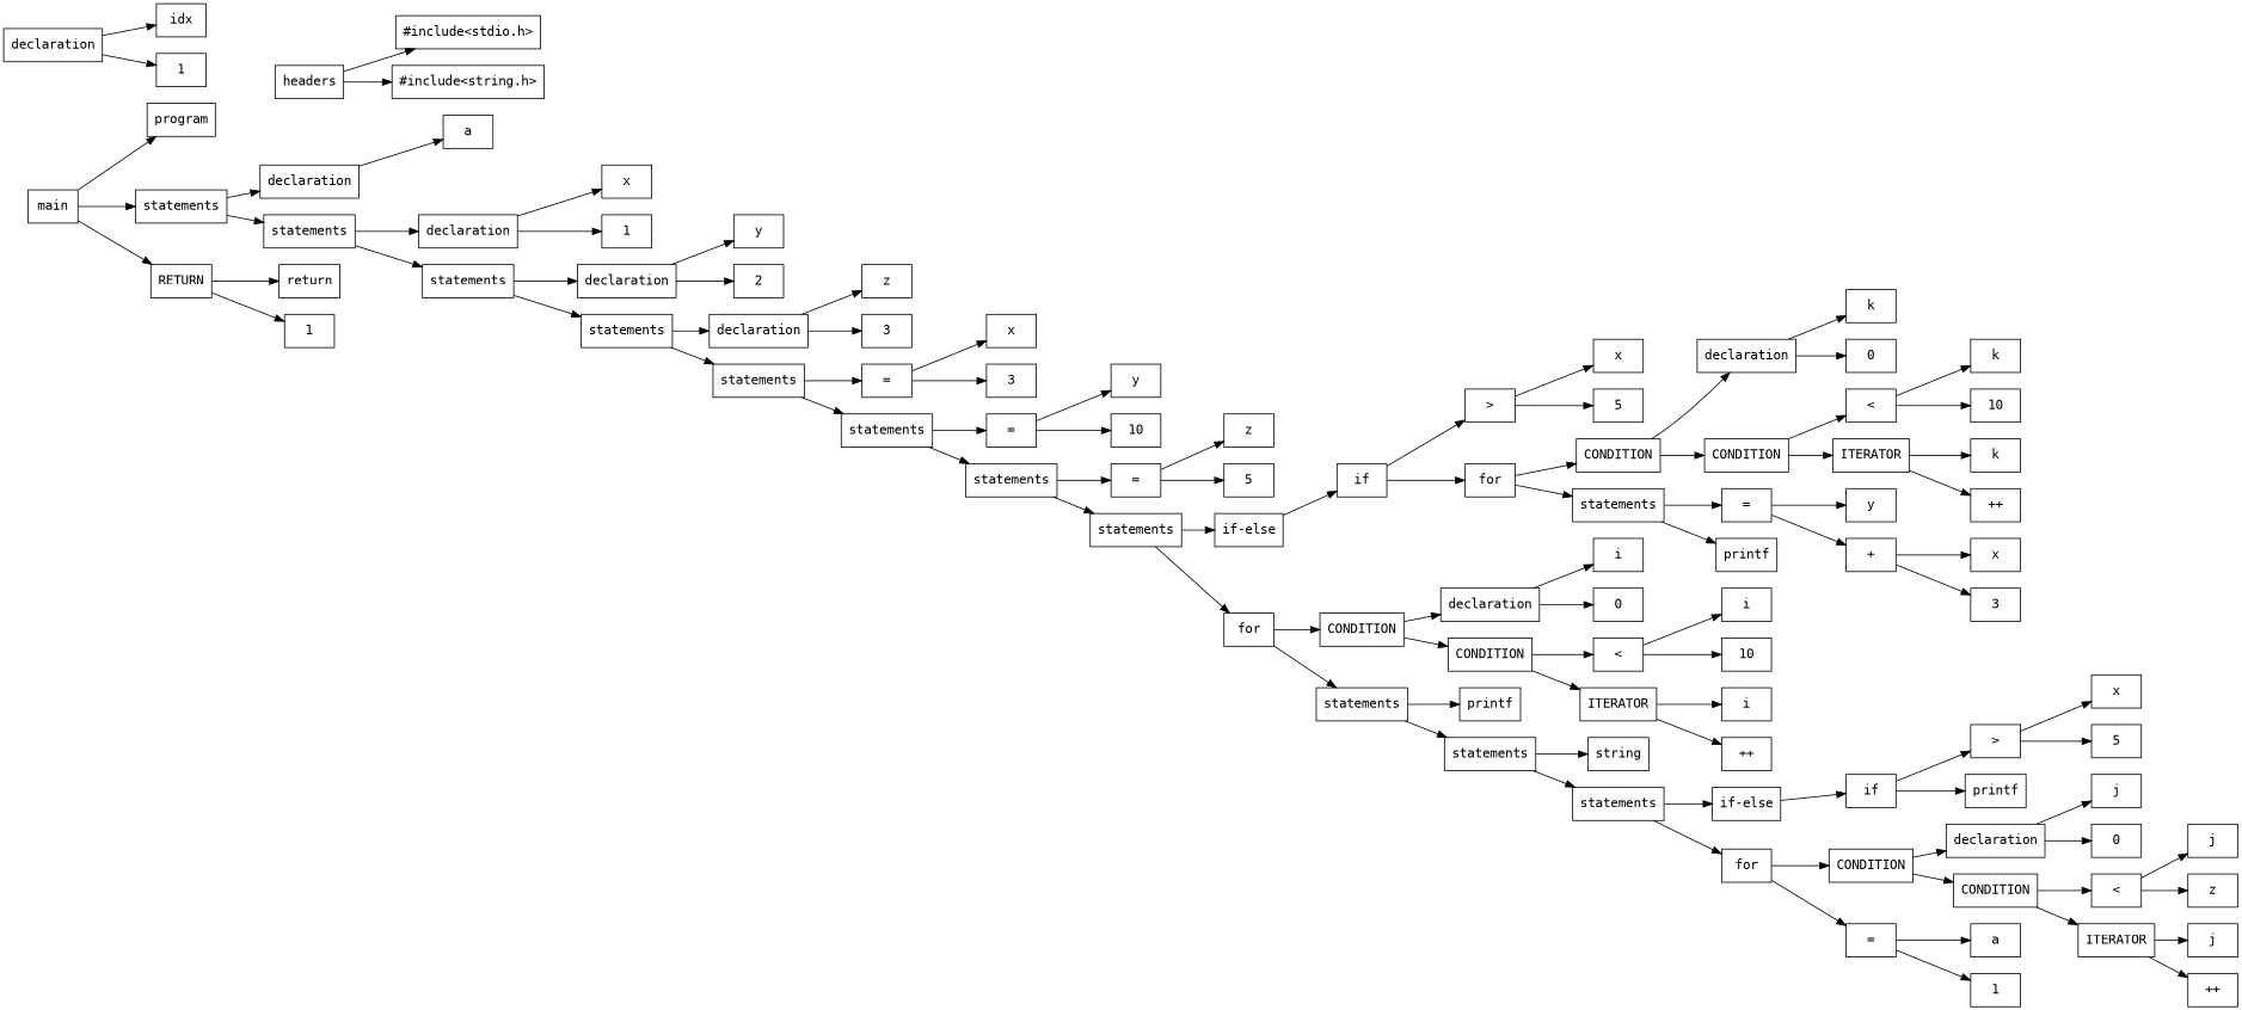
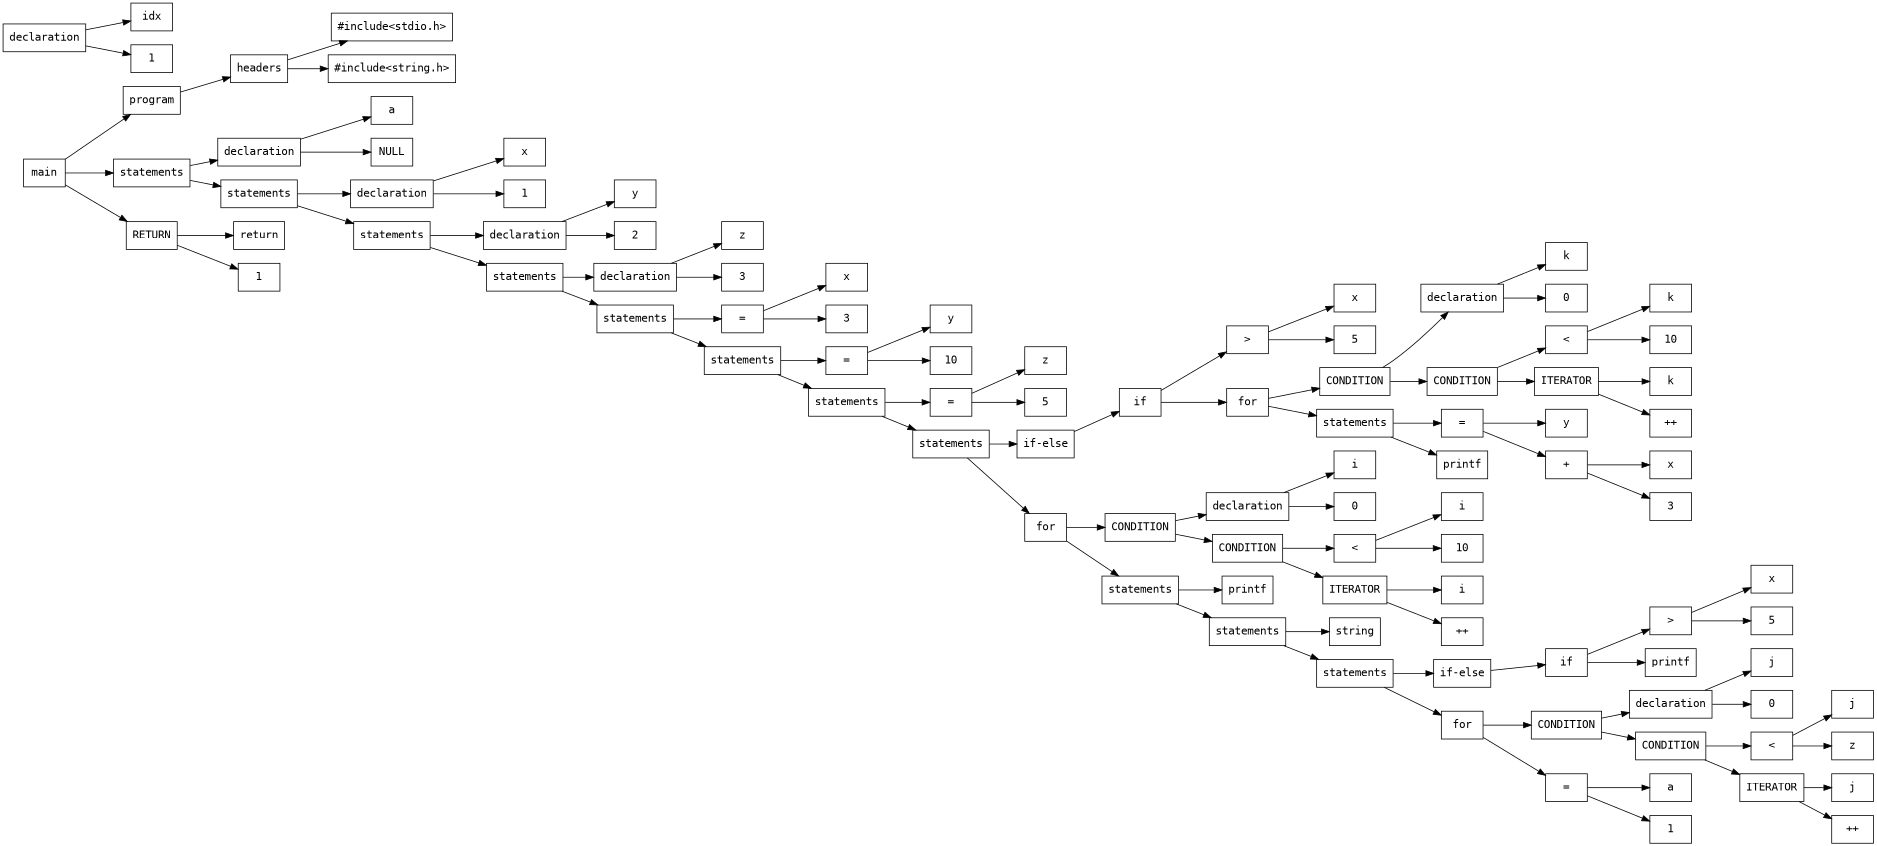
  digraph {
    fontname="DejaVu Sans Mono"
    rankdir=LR
    node [fontname="DejaVu Sans Mono" shape=box]
    edge [fontname="DejaVu Sans Mono"]
    n1 [label=program]
    n2 [label=headers]
    n3 [label="#include<stdio.h>"]
    n4 [label="#include<string.h>"]
    n5 [label=main]
    n6 [label=statements]
    n7 [label=RETURN]
    n8 [label=declaration]
    n9 [label=statements]
    n10 [label=return]
    n11 [label=1]
    n12 [label=a]
+   n13 [label=NULL]
    n14 [label=declaration]
    n15 [label=statements]
    n16 [label=x]
    n17 [label=1]
    n18 [label=declaration]
    n19 [label=statements]
    n20 [label=y]
    n21 [label=2]
    n22 [label=declaration]
    n23 [label=statements]
    n24 [label=z]
    n25 [label=3]
    n26 [label="="]
    n27 [label=statements]
    n28 [label=x]
    n29 [label=3]
    n30 [label="="]
    n31 [label=statements]
    n32 [label=y]
    n33 [label=10]
    n34 [label="="]
    n35 [label=statements]
    n36 [label=z]
    n37 [label=5]
    n38 [label="if-else"]
    n39 [label=for]
    n40 [label=if]
    n41 [label=CONDITION]
    n42 [label=statements]
    n43 [label=">"]
    n44 [label=for]
    n45 [label=x]
    n46 [label=5]
    n47 [label=CONDITION]
    n48 [label=statements]
    n49 [label=declaration]
    n50 [label=CONDITION]
    n51 [label="="]
    n52 [label=printf]
    n53 [label=k]
    n54 [label=0]
    n55 [label="<"]
    n56 [label=ITERATOR]
    n57 [label=k]
    n58 [label=10]
    n59 [label=k]
    n60 [label="++"]
    n61 [label=y]
    n62 [label="+"]
    n63 [label=x]
    n64 [label=3]
    n65 [label=declaration]
    n66 [label=idx]
    n67 [label=1]
    n68 [label=declaration]
    n69 [label=CONDITION]
    n70 [label=printf]
    n71 [label=statements]
    n72 [label=i]
    n73 [label=0]
    n74 [label="<"]
    n75 [label=ITERATOR]
    n76 [label=i]
    n77 [label=10]
    n78 [label=i]
    n79 [label="++"]
    n80 [label=string]
    n81 [label=statements]
    n82 [label="if-else"]
    n83 [label=for]
    n84 [label=if]
    n85 [label=CONDITION]
    n86 [label="="]
    n87 [label=">"]
    n88 [label=printf]
    n89 [label=x]
    n90 [label=5]
    n91 [label=declaration]
    n92 [label=CONDITION]
    n93 [label=a]
    n94 [label=1]
    n95 [label=j]
    n96 [label=0]
    n97 [label="<"]
    n98 [label=ITERATOR]
    n99 [label=j]
    n100 [label=z]
    n101 [label=j]
    n102 [label="++"]
+   n1 -> n2
    n2 -> n3
    n2 -> n4
    n5 -> n1
    n5 -> n6
    n5 -> n7
    n6 -> n8
    n6 -> n9
    n7 -> n10
    n7 -> n11
    n8 -> n12
+   n8 -> n13
    n9 -> n14
    n9 -> n15
    n14 -> n16
    n14 -> n17
    n15 -> n18
    n15 -> n19
    n18 -> n20
    n18 -> n21
    n19 -> n22
    n19 -> n23
    n22 -> n24
    n22 -> n25
    n23 -> n26
    n23 -> n27
    n26 -> n28
    n26 -> n29
    n27 -> n30
    n27 -> n31
    n30 -> n32
    n30 -> n33
    n31 -> n34
    n31 -> n35
    n34 -> n36
    n34 -> n37
    n35 -> n38
    n35 -> n39
    n38 -> n40
    n39 -> n41
    n39 -> n42
    n40 -> n43
    n40 -> n44
    n41 -> n68
    n41 -> n69
    n42 -> n70
    n42 -> n71
    n43 -> n45
    n43 -> n46
    n44 -> n47
    n44 -> n48
    n47 -> n49
    n47 -> n50
    n48 -> n51
    n48 -> n52
    n49 -> n53
    n49 -> n54
    n50 -> n55
    n50 -> n56
    n51 -> n61
    n51 -> n62
    n55 -> n57
    n55 -> n58
    n56 -> n59
    n56 -> n60
    n62 -> n63
    n62 -> n64
    n65 -> n66
    n65 -> n67
    n68 -> n72
    n68 -> n73
    n69 -> n74
    n69 -> n75
    n71 -> n80
    n71 -> n81
    n74 -> n76
    n74 -> n77
    n75 -> n78
    n75 -> n79
    n81 -> n82
    n81 -> n83
    n82 -> n84
    n83 -> n85
    n83 -> n86
    n84 -> n87
    n84 -> n88
    n85 -> n91
    n85 -> n92
    n86 -> n93
    n86 -> n94
    n87 -> n89
    n87 -> n90
    n91 -> n95
    n91 -> n96
    n92 -> n97
    n92 -> n98
    n97 -> n99
    n97 -> n100
    n98 -> n101
    n98 -> n102
  }
